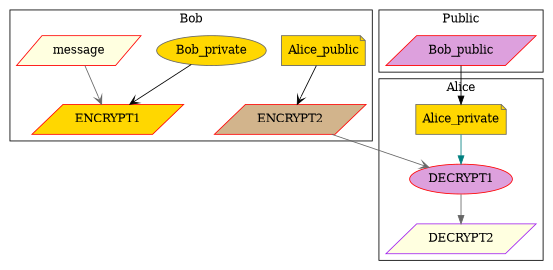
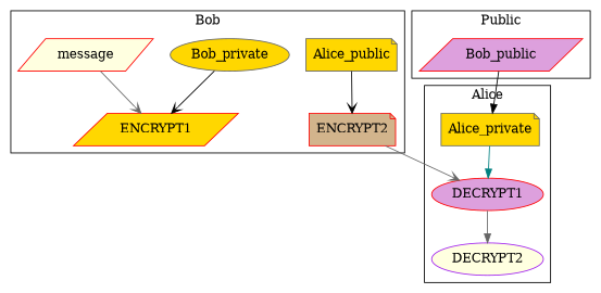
  digraph {
    node [color=red fillcolor=gold shape=note style=filled]
    edge [arrowhead=vee color=black]
    Alice_public [color=gray40]
-   ENCRYPT2 [fillcolor=tan shape=parallelogram]
+   ENCRYPT2 [fillcolor=tan]
    Bob_private [color=gray40 shape=ellipse]
    ENCRYPT1 [shape=parallelogram]
    message [fillcolor=lightyellow shape=parallelogram]
    Bob_public [fillcolor=plum shape=parallelogram]
-   DECRYPT2 [color=purple fillcolor=lightyellow shape=parallelogram]
+   DECRYPT2 [color=purple fillcolor=lightyellow shape=ellipse]
    Alice_private [color=gray40]
    DECRYPT1 [fillcolor=plum shape=ellipse]
    subgraph cluster_1 {
      label=Bob
      Alice_public
      ENCRYPT2
      Bob_private
      ENCRYPT1
      message
    }
    subgraph cluster_2 {
      label=Public
      Bob_public
    }
    subgraph cluster_3 {
      label=Alice
      DECRYPT2
      Alice_private
      DECRYPT1
    }
    Alice_public -> ENCRYPT2
    ENCRYPT2 -> DECRYPT1 [color=gray40]
    Bob_private -> ENCRYPT1
    message -> ENCRYPT1 [color=gray40]
    Bob_public -> Alice_private [arrowhead=normal]
    Alice_private -> DECRYPT1 [arrowhead=normal color=teal]
    DECRYPT1 -> DECRYPT2 [arrowhead=normal color=gray40]
  }
